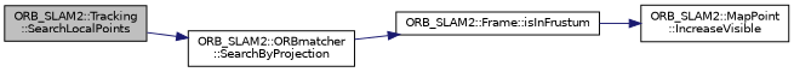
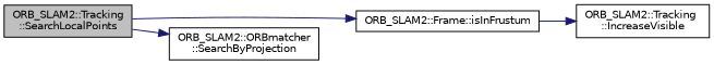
  digraph {
    rankdir=LR
    node [color=black fillcolor=white fontname=Helvetica fontsize=10 shape=record style=filled]
    edge [color=midnightblue fontname=Helvetica fontsize=10 labelfontname=Helvetica labelfontsize=10 style=solid]
    n1 [fillcolor=grey75 fontcolor=black height=0.2 label="ORB_SLAM2::Tracking\l::SearchLocalPoints" width=0.4]
    n2 [height=0.2 label="ORB_SLAM2::Frame::isInFrustum" width=0.4]
    n3 [height=0.2 label="ORB_SLAM2::ORBmatcher\l::SearchByProjection" width=0.4]
-   n4 [height=0.2 label="ORB_SLAM2::MapPoint\l::IncreaseVisible" width=0.4]
-   n3 -> n2
+   n4 [height=0.2 label="ORB_SLAM2::Tracking\l::IncreaseVisible" width=0.4]
+   n1 -> n2
    n1 -> n3
    n2 -> n4
  }
